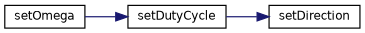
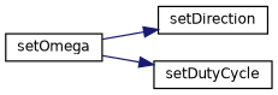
  digraph {
    rankdir=LR
    node [color=black fillcolor=white fontname=Helvetica fontsize=10 shape=record style=filled]
    edge [color=midnightblue fontname=Helvetica fontsize=10 labelfontname=Helvetica labelfontsize=10 style=solid]
    n1 [height=0.2 label=setOmega width=0.4]
    n2 [height=0.2 label=setDirection width=0.4]
    n3 [height=0.2 label=setDutyCycle width=0.4]
-   n3 -> n2
+   n1 -> n2
    n1 -> n3
  }
